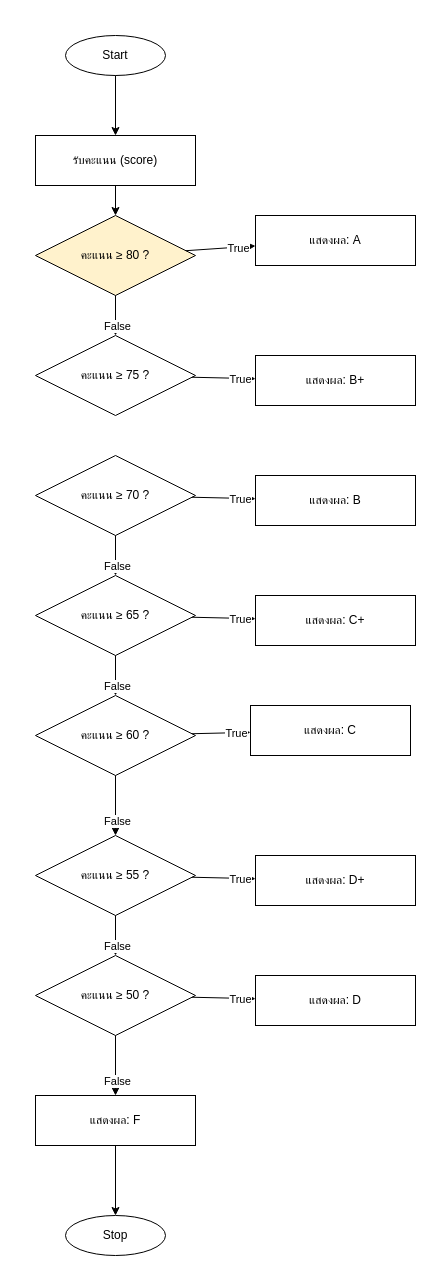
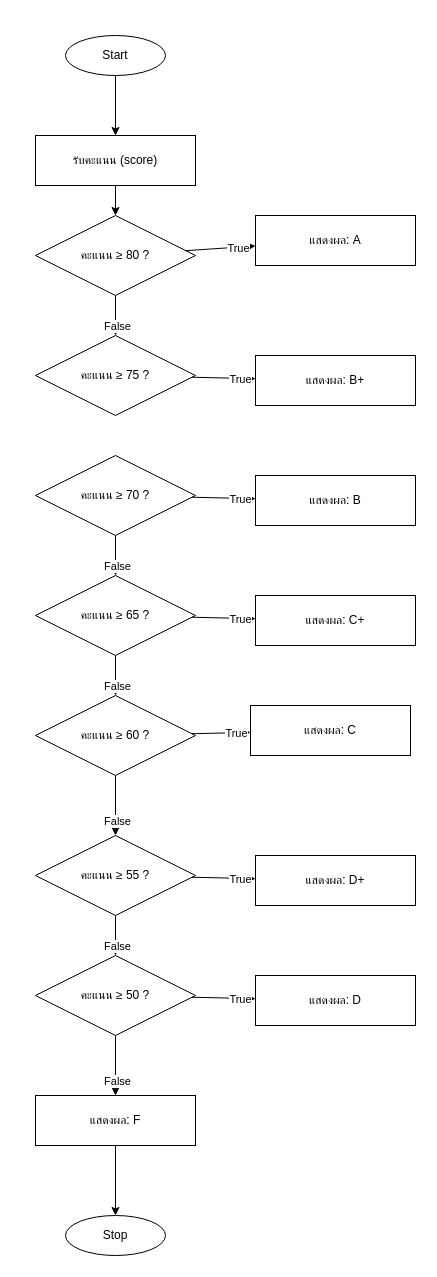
  <mxCell id="0" />
  <mxCell id="1" parent="0" />
  <mxCell id="2" value="Start" style="ellipse;whiteSpace=wrap;html=1;" parent="1" vertex="1"><mxGeometry x="50" y="20" width="100" height="40" as="geometry" /></mxCell>
  <mxCell id="3" value="รับคะแนน (score)" style="parallelogram;whiteSpace=wrap;html=1;" parent="1" vertex="1"><mxGeometry x="20" y="120" width="160" height="50" as="geometry" /></mxCell>
  <mxCell id="4" parent="1" source="2" target="3" edge="1"><mxGeometry relative="1" as="geometry" /></mxCell>
- <mxCell id="5" value="คะแนน ≥ 80 ?" style="rhombus;whiteSpace=wrap;html=1;fillColor=#fff2cc;" parent="1" vertex="1"><mxGeometry x="20" y="200" width="160" height="80" as="geometry" /></mxCell>
+ <mxCell id="5" value="คะแนน ≥ 80 ?" style="rhombus;whiteSpace=wrap;html=1;" parent="1" vertex="1"><mxGeometry x="20" y="200" width="160" height="80" as="geometry" /></mxCell>
  <mxCell id="6" parent="1" source="3" target="5" edge="1"><mxGeometry relative="1" as="geometry" /></mxCell>
  <mxCell id="7" value="แสดงผล: A" style="parallelogram;whiteSpace=wrap;html=1;" parent="1" vertex="1"><mxGeometry x="240" y="200" width="160" height="50" as="geometry" /></mxCell>
  <mxCell id="8" parent="1" source="5" target="7" edge="1"><mxGeometry relative="1" as="geometry" /></mxCell>
  <mxCell id="9" value="True" style="edgeLabel;html=1;align=center;verticalAlign=middle;" parent="8" vertex="1" connectable="0"><mxGeometry x="0.5" y="-0.8" relative="1" as="geometry" /></mxCell>
  <mxCell id="10" value="คะแนน ≥ 75 ?" style="rhombus;whiteSpace=wrap;html=1;" parent="1" vertex="1"><mxGeometry x="20" y="320" width="160" height="80" as="geometry" /></mxCell>
  <mxCell id="11" parent="1" source="5" target="10" edge="1"><mxGeometry relative="1" as="geometry" /></mxCell>
  <mxCell id="12" value="False" style="edgeLabel;html=1;align=center;verticalAlign=middle;" parent="11" vertex="1" connectable="0"><mxGeometry x="0.5" y="1.2" relative="1" as="geometry" /></mxCell>
  <mxCell id="13" value="แสดงผล: B+" style="parallelogram;whiteSpace=wrap;html=1;" parent="1" vertex="1"><mxGeometry x="240" y="340" width="160" height="50" as="geometry" /></mxCell>
  <mxCell id="14" parent="1" source="10" target="13" edge="1"><mxGeometry relative="1" as="geometry" /></mxCell>
  <mxCell id="15" value="True" style="edgeLabel;html=1;align=center;verticalAlign=middle;" parent="14" vertex="1" connectable="0"><mxGeometry x="0.5" y="-0.8" relative="1" as="geometry" /></mxCell>
  <mxCell id="16" value="คะแนน ≥ 70 ?" style="rhombus;whiteSpace=wrap;html=1;" parent="1" vertex="1"><mxGeometry x="20" y="440" width="160" height="80" as="geometry" /></mxCell>
  <mxCell id="17" value="แสดงผล: B" style="parallelogram;whiteSpace=wrap;html=1;" parent="1" vertex="1"><mxGeometry x="240" y="460" width="160" height="50" as="geometry" /></mxCell>
  <mxCell id="18" parent="1" source="16" target="17" edge="1"><mxGeometry relative="1" as="geometry" /></mxCell>
  <mxCell id="19" value="True" style="edgeLabel;html=1;align=center;verticalAlign=middle;" parent="18" vertex="1" connectable="0"><mxGeometry x="0.5" y="-0.8" relative="1" as="geometry" /></mxCell>
  <mxCell id="20" value="คะแนน ≥ 65 ?" style="rhombus;whiteSpace=wrap;html=1;" parent="1" vertex="1"><mxGeometry x="20" y="560" width="160" height="80" as="geometry" /></mxCell>
  <mxCell id="21" parent="1" source="16" target="20" edge="1"><mxGeometry relative="1" as="geometry" /></mxCell>
  <mxCell id="22" value="False" style="edgeLabel;html=1;align=center;verticalAlign=middle;" parent="21" vertex="1" connectable="0"><mxGeometry x="0.5" y="1.2" relative="1" as="geometry" /></mxCell>
  <mxCell id="23" value="แสดงผล: C+" style="parallelogram;whiteSpace=wrap;html=1;" parent="1" vertex="1"><mxGeometry x="240" y="580" width="160" height="50" as="geometry" /></mxCell>
  <mxCell id="24" parent="1" source="20" target="23" edge="1"><mxGeometry relative="1" as="geometry" /></mxCell>
  <mxCell id="25" value="True" style="edgeLabel;html=1;align=center;verticalAlign=middle;" parent="24" vertex="1" connectable="0"><mxGeometry x="0.5" y="-0.8" relative="1" as="geometry" /></mxCell>
  <mxCell id="26" value="คะแนน ≥ 60 ?" style="rhombus;whiteSpace=wrap;html=1;" parent="1" vertex="1"><mxGeometry x="20" y="680" width="160" height="80" as="geometry" /></mxCell>
  <mxCell id="27" parent="1" source="20" target="26" edge="1"><mxGeometry relative="1" as="geometry" /></mxCell>
  <mxCell id="28" value="False" style="edgeLabel;html=1;align=center;verticalAlign=middle;" parent="27" vertex="1" connectable="0"><mxGeometry x="0.5" y="1.2" relative="1" as="geometry" /></mxCell>
  <mxCell id="29" value="แสดงผล: C" style="parallelogram;whiteSpace=wrap;html=1;" parent="1" vertex="1"><mxGeometry x="235" y="690" width="160" height="50" as="geometry" /></mxCell>
  <mxCell id="30" parent="1" source="26" target="29" edge="1"><mxGeometry relative="1" as="geometry" /></mxCell>
  <mxCell id="31" value="True" style="edgeLabel;html=1;align=center;verticalAlign=middle;" parent="30" vertex="1" connectable="0"><mxGeometry x="0.5" y="-0.8" relative="1" as="geometry" /></mxCell>
  <mxCell id="32" value="คะแนน ≥ 55 ?" style="rhombus;whiteSpace=wrap;html=1;" parent="1" vertex="1"><mxGeometry x="20" y="820" width="160" height="80" as="geometry" /></mxCell>
  <mxCell id="33" parent="1" source="26" target="32" edge="1"><mxGeometry relative="1" as="geometry" /></mxCell>
  <mxCell id="34" value="False" style="edgeLabel;html=1;align=center;verticalAlign=middle;" parent="33" vertex="1" connectable="0"><mxGeometry x="0.5" y="1.2" relative="1" as="geometry" /></mxCell>
  <mxCell id="35" value="แสดงผล: D+" style="parallelogram;whiteSpace=wrap;html=1;" parent="1" vertex="1"><mxGeometry x="240" y="840" width="160" height="50" as="geometry" /></mxCell>
  <mxCell id="36" parent="1" source="32" target="35" edge="1"><mxGeometry relative="1" as="geometry" /></mxCell>
  <mxCell id="37" value="True" style="edgeLabel;html=1;align=center;verticalAlign=middle;" parent="36" vertex="1" connectable="0"><mxGeometry x="0.5" y="-0.8" relative="1" as="geometry" /></mxCell>
  <mxCell id="38" value="คะแนน ≥ 50 ?" style="rhombus;whiteSpace=wrap;html=1;" parent="1" vertex="1"><mxGeometry x="20" y="940" width="160" height="80" as="geometry" /></mxCell>
  <mxCell id="39" parent="1" source="32" target="38" edge="1"><mxGeometry relative="1" as="geometry" /></mxCell>
  <mxCell id="40" value="False" style="edgeLabel;html=1;align=center;verticalAlign=middle;" parent="39" vertex="1" connectable="0"><mxGeometry x="0.5" y="1.2" relative="1" as="geometry" /></mxCell>
  <mxCell id="41" value="แสดงผล: D" style="parallelogram;whiteSpace=wrap;html=1;" parent="1" vertex="1"><mxGeometry x="240" y="960" width="160" height="50" as="geometry" /></mxCell>
  <mxCell id="42" parent="1" source="38" target="41" edge="1"><mxGeometry relative="1" as="geometry" /></mxCell>
  <mxCell id="43" value="True" style="edgeLabel;html=1;align=center;verticalAlign=middle;" parent="42" vertex="1" connectable="0"><mxGeometry x="0.5" y="-0.8" relative="1" as="geometry" /></mxCell>
  <mxCell id="44" style="edgeStyle=none;html=1;exitX=0.5;exitY=1;exitDx=0;exitDy=0;" edge="1" parent="1" source="45" target="48"><mxGeometry relative="1" as="geometry" /></mxCell>
  <mxCell id="45" value="แสดงผล: F" style="parallelogram;whiteSpace=wrap;html=1;" parent="1" vertex="1"><mxGeometry x="20" y="1080" width="160" height="50" as="geometry" /></mxCell>
  <mxCell id="46" parent="1" source="38" target="45" edge="1"><mxGeometry relative="1" as="geometry" /></mxCell>
  <mxCell id="47" value="False" style="edgeLabel;html=1;align=center;verticalAlign=middle;" parent="46" vertex="1" connectable="0"><mxGeometry x="0.5" y="1.2" relative="1" as="geometry" /></mxCell>
  <mxCell id="48" value="Stop" style="ellipse;whiteSpace=wrap;html=1;" parent="1" vertex="1"><mxGeometry x="50" y="1200" width="100" height="40" as="geometry" /></mxCell>
  <mxCell id="49" parent="1" source="7" target="48" edge="1" />
  <mxCell id="50" parent="1" source="13" target="48" edge="1" />
  <mxCell id="51" parent="1" source="17" target="48" edge="1" />
  <mxCell id="52" parent="1" source="23" target="48" edge="1" />
  <mxCell id="53" parent="1" source="29" target="48" edge="1" />
  <mxCell id="54" parent="1" source="35" target="48" edge="1" />
  <mxCell id="55" parent="1" source="41" target="48" edge="1" />
  <mxCell id="56" parent="1" source="45" target="48" edge="1" />
